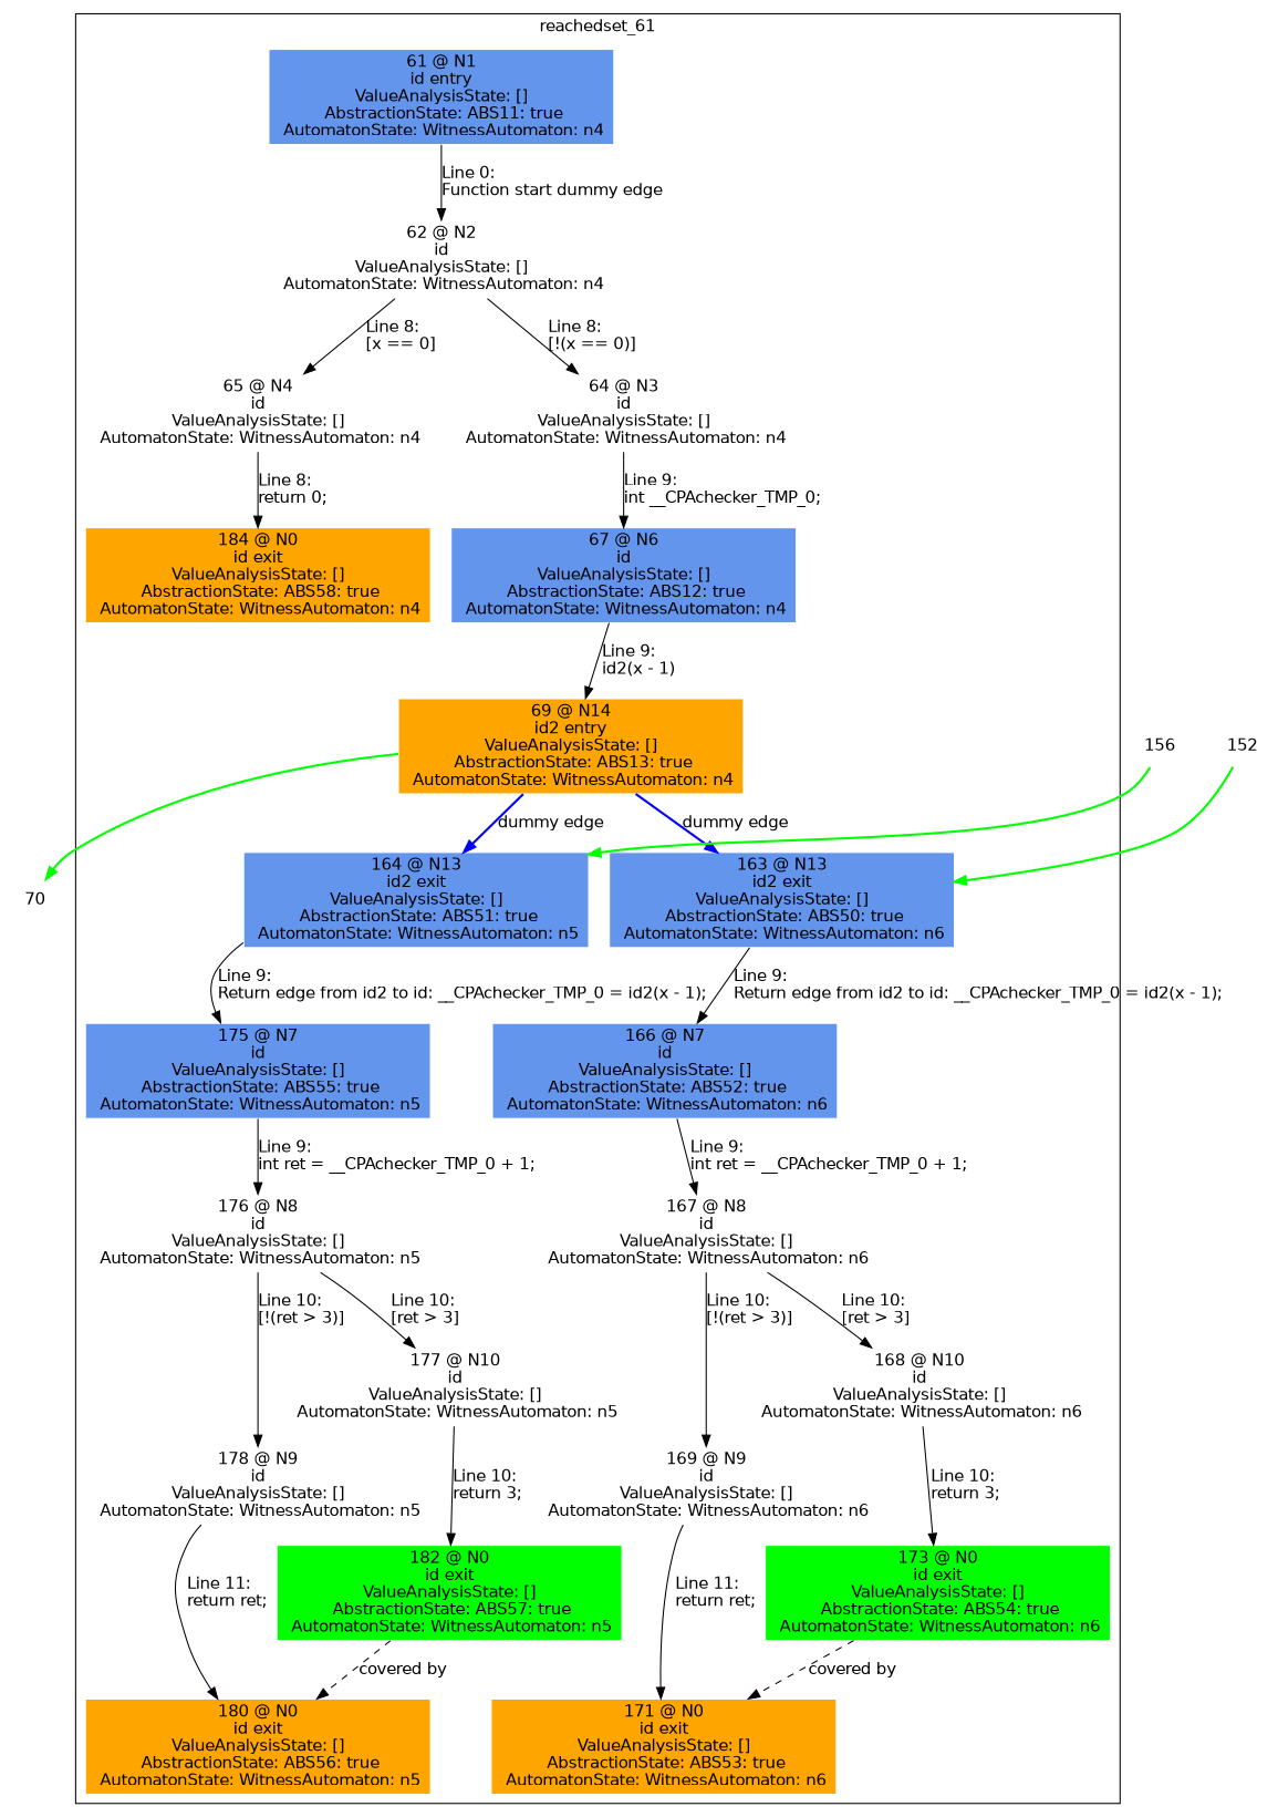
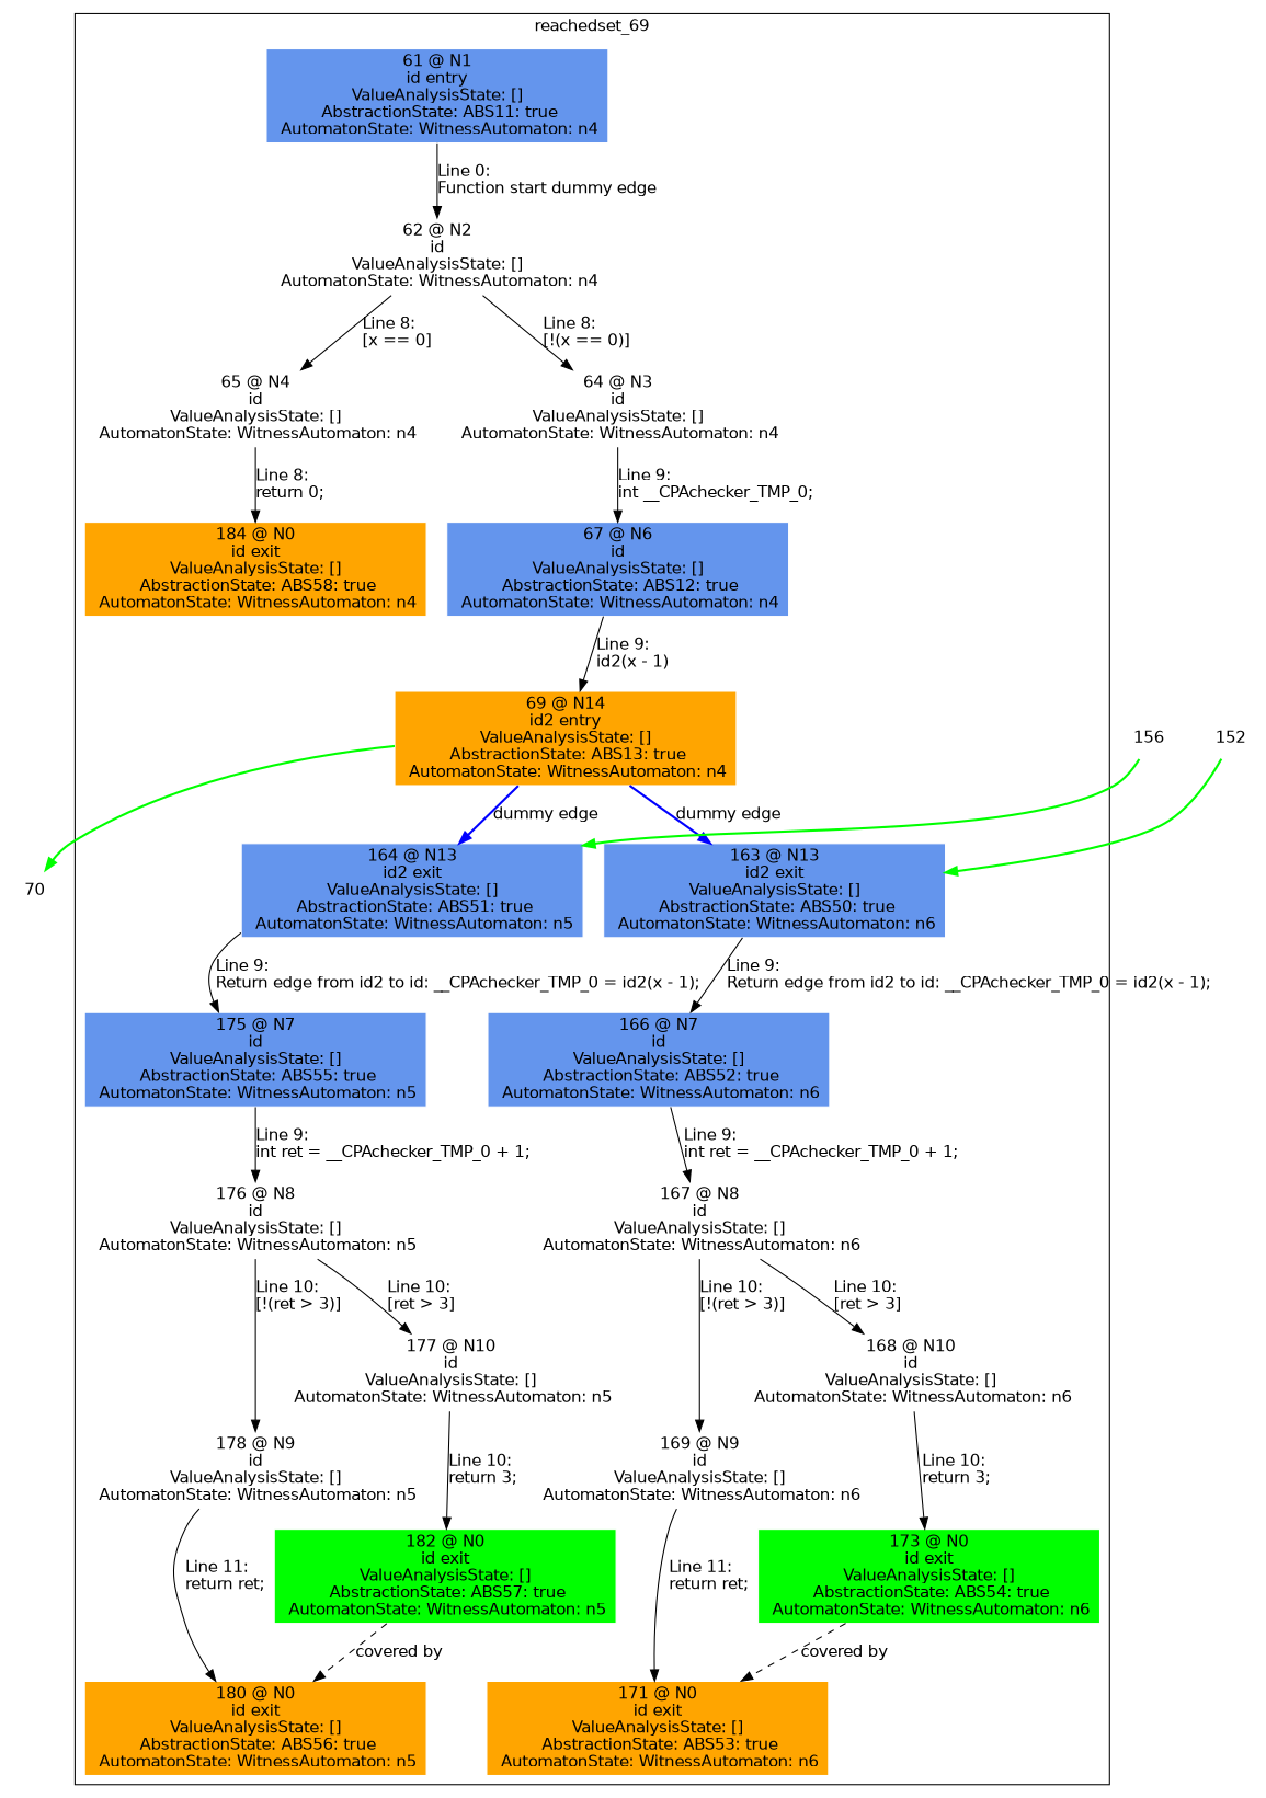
  digraph {
    fontname="DejaVu Sans"
    node [color=white shape=box style=filled fontname="DejaVu Sans"]
    edge [fontname="DejaVu Sans"]
    n1 [fillcolor=cornflowerblue label="61 @ N1\nid entry\nValueAnalysisState: []\n AbstractionState: ABS11: true\n AutomatonState: WitnessAutomaton: n4\n"]
    n2 [label="62 @ N2\nid\nValueAnalysisState: []\n AutomatonState: WitnessAutomaton: n4\n"]
    n3 [label="65 @ N4\nid\nValueAnalysisState: []\n AutomatonState: WitnessAutomaton: n4\n"]
    n4 [label="64 @ N3\nid\nValueAnalysisState: []\n AutomatonState: WitnessAutomaton: n4\n"]
    n5 [fillcolor=orange label="184 @ N0\nid exit\nValueAnalysisState: []\n AbstractionState: ABS58: true\n AutomatonState: WitnessAutomaton: n4\n"]
    n6 [fillcolor=cornflowerblue label="67 @ N6\nid\nValueAnalysisState: []\n AbstractionState: ABS12: true\n AutomatonState: WitnessAutomaton: n4\n"]
    n7 [fillcolor=orange label="69 @ N14\nid2 entry\nValueAnalysisState: []\n AbstractionState: ABS13: true\n AutomatonState: WitnessAutomaton: n4\n"]
    n8 [fillcolor=cornflowerblue label="164 @ N13\nid2 exit\nValueAnalysisState: []\n AbstractionState: ABS51: true\n AutomatonState: WitnessAutomaton: n5\n"]
    n9 [fillcolor=cornflowerblue label="163 @ N13\nid2 exit\nValueAnalysisState: []\n AbstractionState: ABS50: true\n AutomatonState: WitnessAutomaton: n6\n"]
    n10 [fillcolor=cornflowerblue label="175 @ N7\nid\nValueAnalysisState: []\n AbstractionState: ABS55: true\n AutomatonState: WitnessAutomaton: n5\n"]
    n11 [label="176 @ N8\nid\nValueAnalysisState: []\n AutomatonState: WitnessAutomaton: n5\n"]
    n12 [label="178 @ N9\nid\nValueAnalysisState: []\n AutomatonState: WitnessAutomaton: n5\n"]
    n13 [label="177 @ N10\nid\nValueAnalysisState: []\n AutomatonState: WitnessAutomaton: n5\n"]
    n14 [fillcolor=orange label="180 @ N0\nid exit\nValueAnalysisState: []\n AbstractionState: ABS56: true\n AutomatonState: WitnessAutomaton: n5\n"]
    n15 [fillcolor=green label="182 @ N0\nid exit\nValueAnalysisState: []\n AbstractionState: ABS57: true\n AutomatonState: WitnessAutomaton: n5\n"]
    n16 [fillcolor=cornflowerblue label="166 @ N7\nid\nValueAnalysisState: []\n AbstractionState: ABS52: true\n AutomatonState: WitnessAutomaton: n6\n"]
    n17 [label="167 @ N8\nid\nValueAnalysisState: []\n AutomatonState: WitnessAutomaton: n6\n"]
    n18 [label="169 @ N9\nid\nValueAnalysisState: []\n AutomatonState: WitnessAutomaton: n6\n"]
    n19 [label="168 @ N10\nid\nValueAnalysisState: []\n AutomatonState: WitnessAutomaton: n6\n"]
    n20 [fillcolor=orange label="171 @ N0\nid exit\nValueAnalysisState: []\n AbstractionState: ABS53: true\n AutomatonState: WitnessAutomaton: n6\n"]
    n21 [fillcolor=green label="173 @ N0\nid exit\nValueAnalysisState: []\n AbstractionState: ABS54: true\n AutomatonState: WitnessAutomaton: n6\n"]
    70
    156
    152
    subgraph cluster_1 {
-     label=reachedset_61
+     label=reachedset_69
      n1
      n2
      n3
      n4
      n5
      n6
      n7
      n8
      n9
      n10
      n11
      n12
      n13
      n14
      n15
      n16
      n17
      n18
      n19
      n20
      n21
    }
    n1 -> n2 [label="Line 0: \lFunction start dummy edge\l"]
    n2 -> n3 [label="Line 8: \l[x == 0]\l"]
    n2 -> n4 [label="Line 8: \l[!(x == 0)]\l"]
    n3 -> n5 [label="Line 8: \lreturn 0;\l"]
    n4 -> n6 [label="Line 9: \lint __CPAchecker_TMP_0;\l"]
    n6 -> n7 [label="Line 9: \lid2(x - 1)\l"]
    n7 -> n8 [color=blue label="dummy edge" style=bold]
    n7 -> n9 [color=blue label="dummy edge" style=bold]
    n7 -> 70 [color=green style=bold]
    n8 -> n10 [label="Line 9: \lReturn edge from id2 to id: __CPAchecker_TMP_0 = id2(x - 1);\l"]
    n9 -> n16 [label="Line 9: \lReturn edge from id2 to id: __CPAchecker_TMP_0 = id2(x - 1);\l"]
    n10 -> n11 [label="Line 9: \lint ret = __CPAchecker_TMP_0 + 1;\l"]
    n11 -> n12 [label="Line 10: \l[!(ret > 3)]\l"]
    n11 -> n13 [label="Line 10: \l[ret > 3]\l"]
    n12 -> n14 [label="Line 11: \lreturn ret;\l"]
    n13 -> n15 [label="Line 10: \lreturn 3;\l"]
    n15 -> n14 [label="covered by" style=dashed weight=0]
    n16 -> n17 [label="Line 9: \lint ret = __CPAchecker_TMP_0 + 1;\l"]
    n17 -> n18 [label="Line 10: \l[!(ret > 3)]\l"]
    n17 -> n19 [label="Line 10: \l[ret > 3]\l"]
    n18 -> n20 [label="Line 11: \lreturn ret;\l"]
    n19 -> n21 [label="Line 10: \lreturn 3;\l"]
    n21 -> n20 [label="covered by" style=dashed weight=0]
    156 -> n8 [color=green style=bold]
    152 -> n9 [color=green style=bold]
  }
